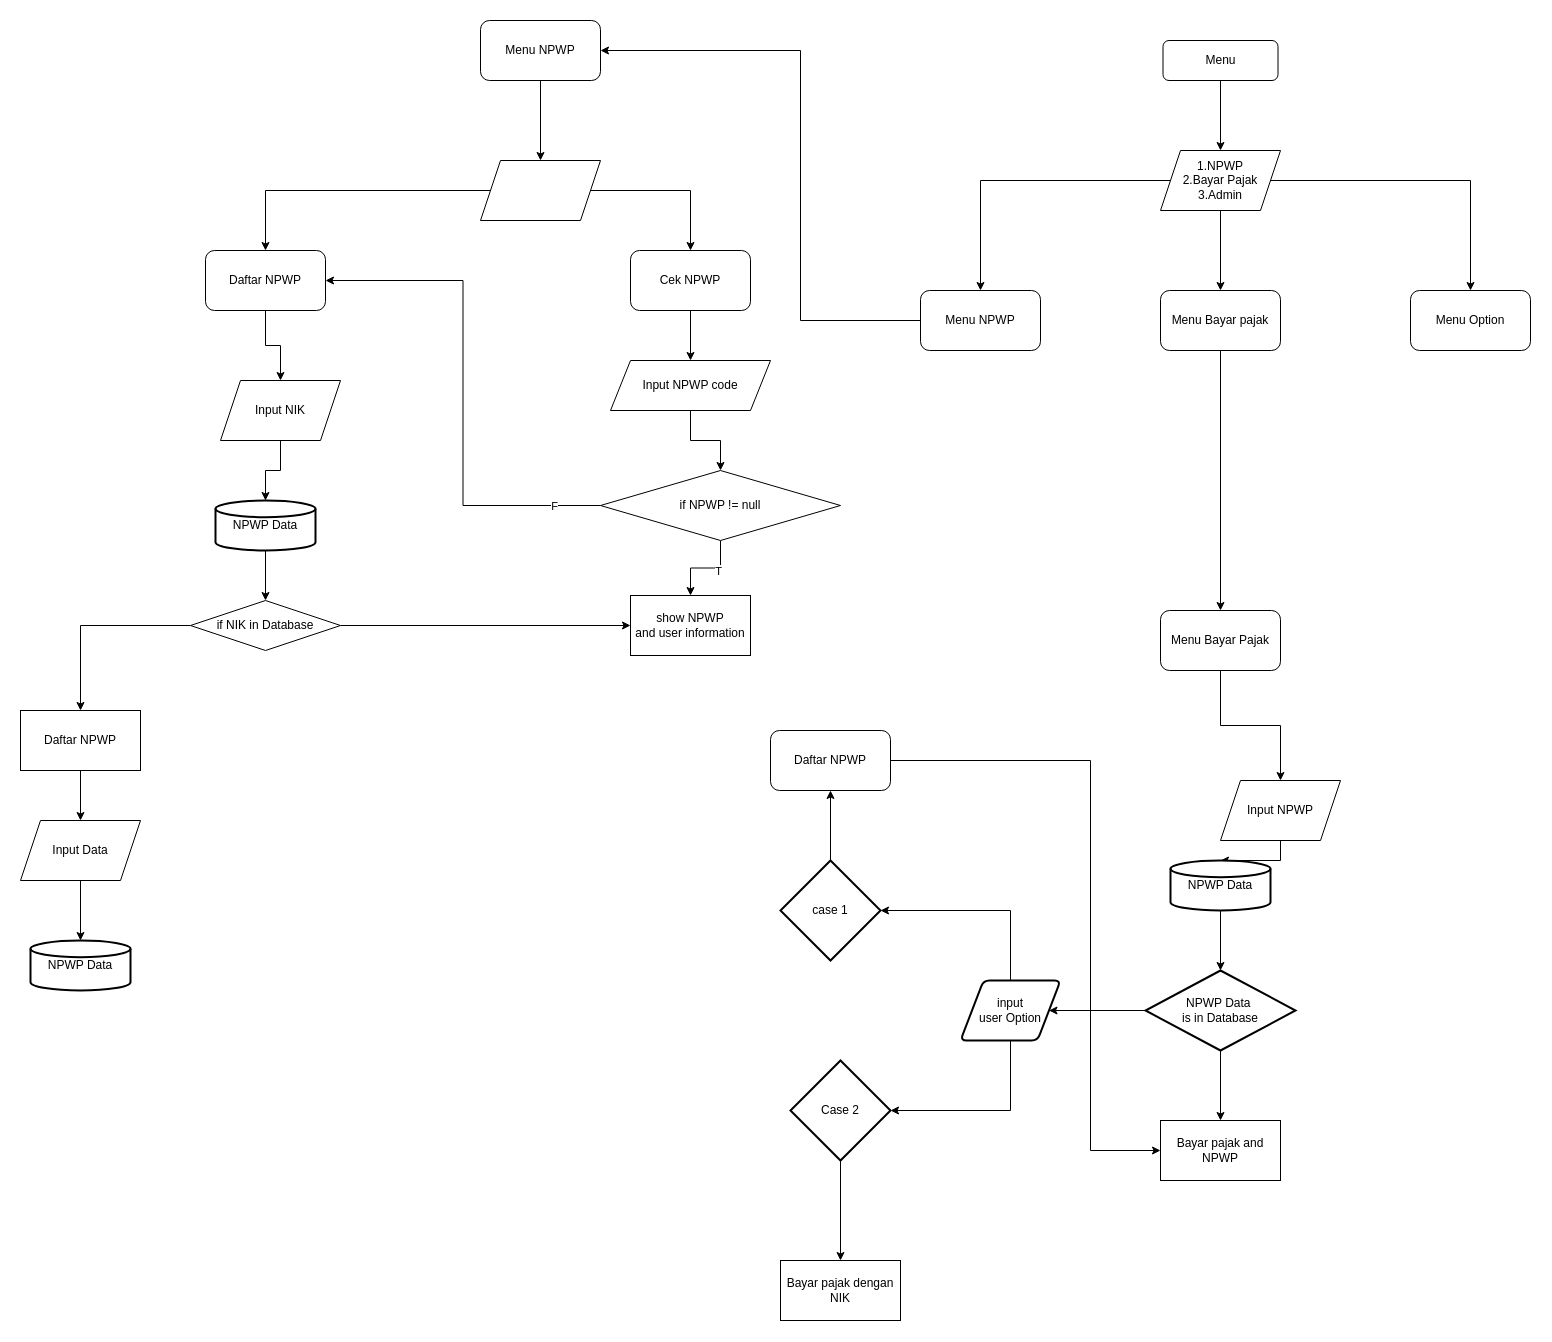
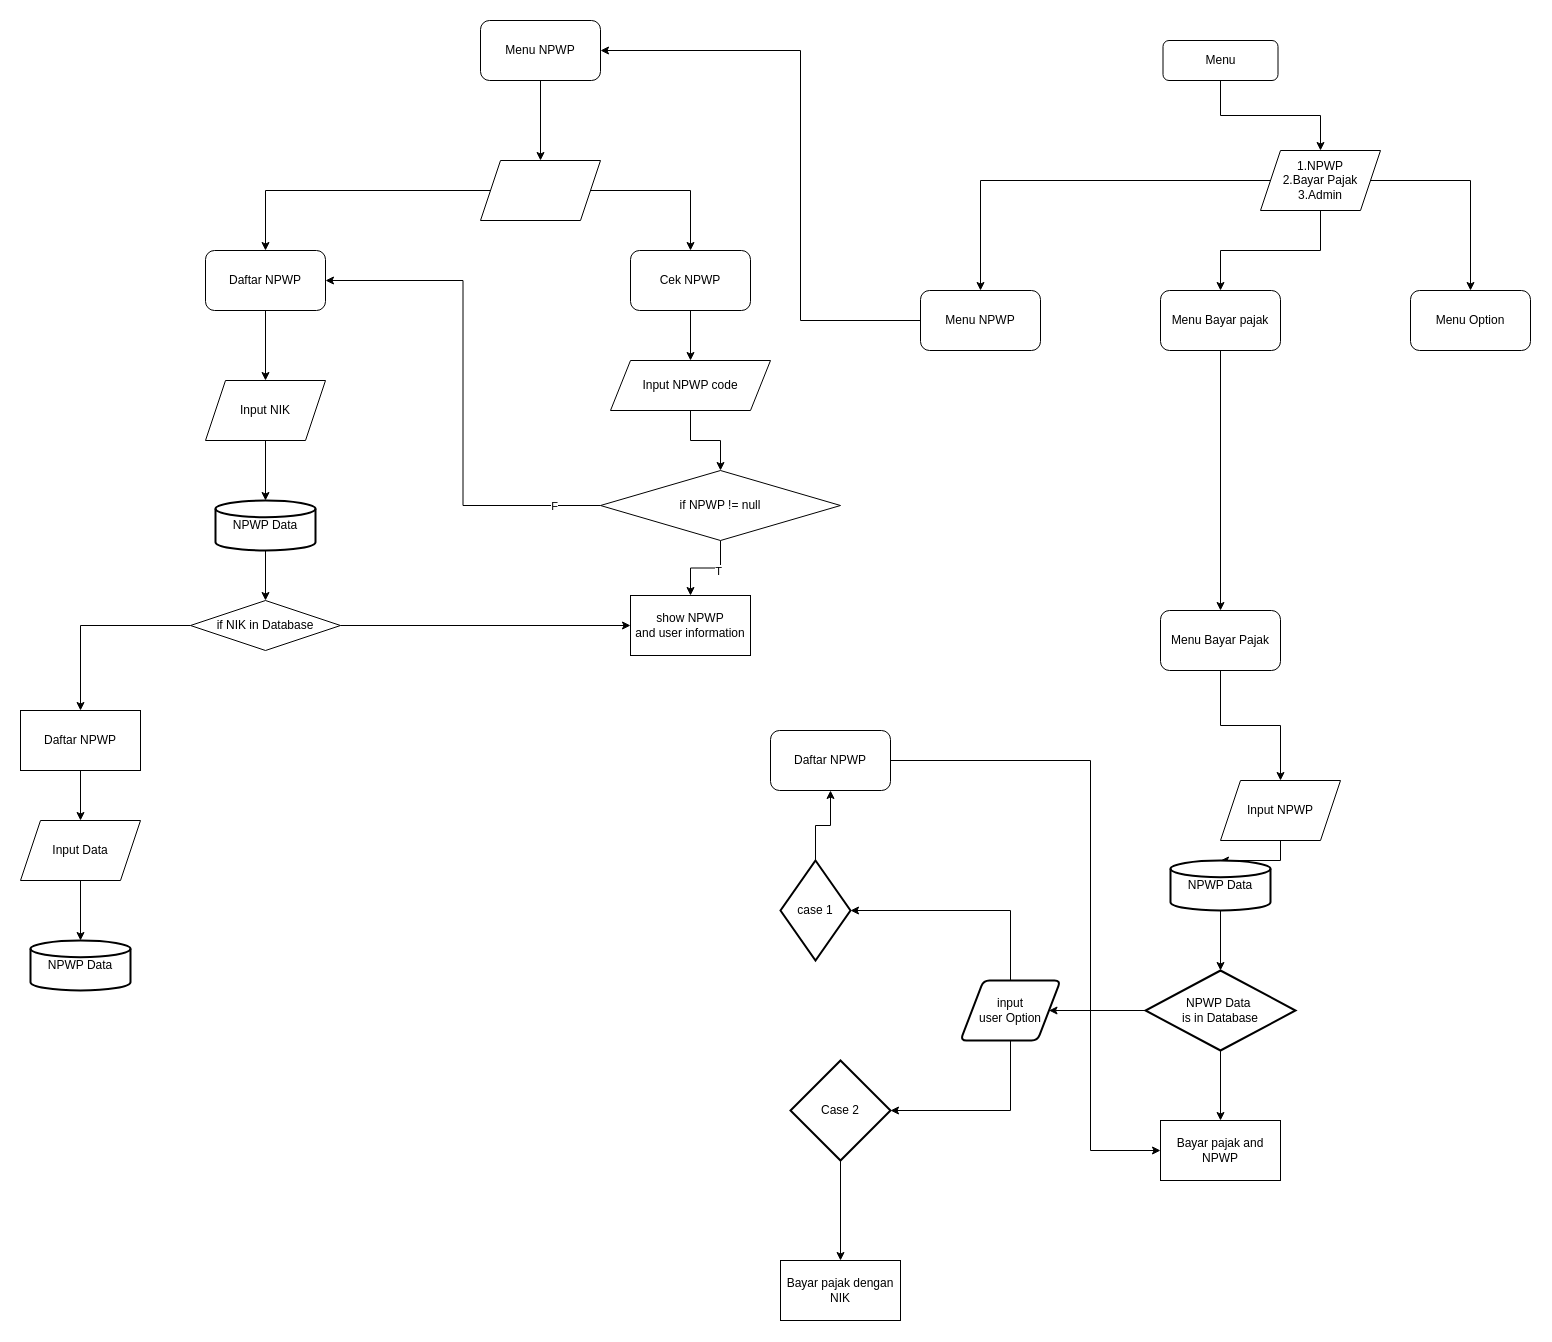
  <mxCell id="0" />
  <mxCell id="1" parent="0" />
  <mxCell id="2" value="" style="edgeStyle=orthogonalEdgeStyle;rounded=0;orthogonalLoop=1;jettySize=auto;html=1;" edge="1" parent="1" source="3" target="7"><mxGeometry relative="1" as="geometry" /></mxCell>
  <mxCell id="3" value="Menu" style="rounded=1;whiteSpace=wrap;html=1;" vertex="1" parent="1"><mxGeometry x="1162.5" y="40" width="115" height="40" as="geometry" /></mxCell>
  <mxCell id="4" value="" style="edgeStyle=orthogonalEdgeStyle;rounded=0;orthogonalLoop=1;jettySize=auto;html=1;" edge="1" parent="1" source="7" target="11"><mxGeometry relative="1" as="geometry" /></mxCell>
  <mxCell id="5" style="edgeStyle=orthogonalEdgeStyle;rounded=0;orthogonalLoop=1;jettySize=auto;html=1;entryX=0.5;entryY=0;entryDx=0;entryDy=0;" edge="1" parent="1" source="7" target="9"><mxGeometry relative="1" as="geometry" /></mxCell>
  <mxCell id="6" style="edgeStyle=orthogonalEdgeStyle;rounded=0;orthogonalLoop=1;jettySize=auto;html=1;entryX=0.5;entryY=0;entryDx=0;entryDy=0;" edge="1" parent="1" source="7" target="12"><mxGeometry relative="1" as="geometry" /></mxCell>
- <mxCell id="7" value="1.NPWP&lt;div&gt;2.Bayar Pajak&lt;/div&gt;&lt;div&gt;3.Admin&lt;/div&gt;" style="shape=parallelogram;perimeter=parallelogramPerimeter;whiteSpace=wrap;html=1;fixedSize=1;" vertex="1" parent="1"><mxGeometry x="1160" y="150" width="120" height="60" as="geometry" /></mxCell>
+ <mxCell id="7" value="1.NPWP&lt;div&gt;2.Bayar Pajak&lt;/div&gt;&lt;div&gt;3.Admin&lt;/div&gt;" style="shape=parallelogram;perimeter=parallelogramPerimeter;whiteSpace=wrap;html=1;fixedSize=1;" vertex="1" parent="1"><mxGeometry x="1260" y="150" width="120" height="60" as="geometry" /></mxCell>
  <mxCell id="8" style="edgeStyle=orthogonalEdgeStyle;rounded=0;orthogonalLoop=1;jettySize=auto;html=1;entryX=1;entryY=0.5;entryDx=0;entryDy=0;" edge="1" parent="1" source="9" target="14"><mxGeometry relative="1" as="geometry"><Array as="points"><mxPoint x="800" y="320" /><mxPoint x="800" y="50" /></Array></mxGeometry></mxCell>
  <mxCell id="9" value="Menu NPWP" style="rounded=1;whiteSpace=wrap;html=1;" vertex="1" parent="1"><mxGeometry x="920" y="290" width="120" height="60" as="geometry" /></mxCell>
  <mxCell id="10" style="edgeStyle=orthogonalEdgeStyle;rounded=0;orthogonalLoop=1;jettySize=auto;html=1;entryX=0.5;entryY=0;entryDx=0;entryDy=0;" edge="1" parent="1" source="11" target="43"><mxGeometry relative="1" as="geometry" /></mxCell>
  <mxCell id="11" value="Menu Bayar pajak" style="rounded=1;whiteSpace=wrap;html=1;" vertex="1" parent="1"><mxGeometry x="1160" y="290" width="120" height="60" as="geometry" /></mxCell>
  <mxCell id="12" value="Menu Option" style="rounded=1;whiteSpace=wrap;html=1;" vertex="1" parent="1"><mxGeometry x="1410" y="290" width="120" height="60" as="geometry" /></mxCell>
  <mxCell id="13" value="" style="edgeStyle=orthogonalEdgeStyle;rounded=0;orthogonalLoop=1;jettySize=auto;html=1;" edge="1" parent="1" source="14" target="16"><mxGeometry relative="1" as="geometry" /></mxCell>
  <mxCell id="14" value="Menu NPWP" style="rounded=1;whiteSpace=wrap;html=1;" vertex="1" parent="1"><mxGeometry x="480" y="20" width="120" height="60" as="geometry" /></mxCell>
  <mxCell id="15" style="edgeStyle=orthogonalEdgeStyle;rounded=0;orthogonalLoop=1;jettySize=auto;html=1;entryX=0.5;entryY=0;entryDx=0;entryDy=0;" edge="1" parent="1" source="16" target="18"><mxGeometry relative="1" as="geometry" /></mxCell>
  <mxCell id="16" value="" style="shape=parallelogram;perimeter=parallelogramPerimeter;whiteSpace=wrap;html=1;fixedSize=1;" vertex="1" parent="1"><mxGeometry x="480" y="160" width="120" height="60" as="geometry" /></mxCell>
  <mxCell id="17" value="" style="edgeStyle=orthogonalEdgeStyle;rounded=0;orthogonalLoop=1;jettySize=auto;html=1;" edge="1" parent="1" source="18" target="31"><mxGeometry relative="1" as="geometry" /></mxCell>
  <mxCell id="18" value="Daftar NPWP" style="rounded=1;whiteSpace=wrap;html=1;" vertex="1" parent="1"><mxGeometry x="205" y="250" width="120" height="60" as="geometry" /></mxCell>
  <mxCell id="19" value="" style="edgeStyle=orthogonalEdgeStyle;rounded=0;orthogonalLoop=1;jettySize=auto;html=1;" edge="1" parent="1" source="20" target="23"><mxGeometry relative="1" as="geometry" /></mxCell>
  <mxCell id="20" value="Cek NPWP" style="rounded=1;whiteSpace=wrap;html=1;" vertex="1" parent="1"><mxGeometry x="630" y="250" width="120" height="60" as="geometry" /></mxCell>
  <mxCell id="21" style="edgeStyle=orthogonalEdgeStyle;rounded=0;orthogonalLoop=1;jettySize=auto;html=1;entryX=0.5;entryY=0;entryDx=0;entryDy=0;" edge="1" parent="1" source="16" target="20"><mxGeometry relative="1" as="geometry" /></mxCell>
  <mxCell id="22" value="" style="edgeStyle=orthogonalEdgeStyle;rounded=0;orthogonalLoop=1;jettySize=auto;html=1;" edge="1" parent="1" source="23" target="28"><mxGeometry relative="1" as="geometry" /></mxCell>
  <mxCell id="23" value="Input NPWP code" style="shape=parallelogram;perimeter=parallelogramPerimeter;whiteSpace=wrap;html=1;fixedSize=1;" vertex="1" parent="1"><mxGeometry x="610" y="360" width="160" height="50" as="geometry" /></mxCell>
  <mxCell id="24" value="" style="edgeStyle=orthogonalEdgeStyle;rounded=0;orthogonalLoop=1;jettySize=auto;html=1;" edge="1" parent="1" source="28" target="29"><mxGeometry relative="1" as="geometry" /></mxCell>
  <mxCell id="25" value="T" style="edgeLabel;html=1;align=center;verticalAlign=middle;resizable=0;points=[];" vertex="1" connectable="0" parent="24"><mxGeometry x="-0.303" y="3" relative="1" as="geometry"><mxPoint as="offset" /></mxGeometry></mxCell>
  <mxCell id="26" style="edgeStyle=orthogonalEdgeStyle;rounded=0;orthogonalLoop=1;jettySize=auto;html=1;entryX=1;entryY=0.5;entryDx=0;entryDy=0;" edge="1" parent="1" source="28" target="18"><mxGeometry relative="1" as="geometry" /></mxCell>
  <mxCell id="27" value="F" style="edgeLabel;html=1;align=center;verticalAlign=middle;resizable=0;points=[];" vertex="1" connectable="0" parent="26"><mxGeometry x="-0.812" relative="1" as="geometry"><mxPoint as="offset" /></mxGeometry></mxCell>
  <mxCell id="28" value="if NPWP != null" style="rhombus;whiteSpace=wrap;html=1;" vertex="1" parent="1"><mxGeometry x="600" y="470" width="240" height="70" as="geometry" /></mxCell>
  <mxCell id="29" value="show NPWP&lt;div&gt;and user information&lt;/div&gt;" style="rounded=0;whiteSpace=wrap;html=1;" vertex="1" parent="1"><mxGeometry x="630" y="595" width="120" height="60" as="geometry" /></mxCell>
  <mxCell id="30" value="" style="edgeStyle=orthogonalEdgeStyle;rounded=0;orthogonalLoop=1;jettySize=auto;html=1;" edge="1" parent="1" source="31" target="36"><mxGeometry relative="1" as="geometry" /></mxCell>
- <mxCell id="31" value="Input NIK" style="shape=parallelogram;perimeter=parallelogramPerimeter;whiteSpace=wrap;html=1;fixedSize=1;" vertex="1" parent="1"><mxGeometry x="220" y="380" width="120" height="60" as="geometry" /></mxCell>
+ <mxCell id="31" value="Input NIK" style="shape=parallelogram;perimeter=parallelogramPerimeter;whiteSpace=wrap;html=1;fixedSize=1;" vertex="1" parent="1"><mxGeometry x="205" y="380" width="120" height="60" as="geometry" /></mxCell>
  <mxCell id="32" style="edgeStyle=orthogonalEdgeStyle;rounded=0;orthogonalLoop=1;jettySize=auto;html=1;entryX=0.5;entryY=0;entryDx=0;entryDy=0;" edge="1" parent="1" source="34" target="38"><mxGeometry relative="1" as="geometry" /></mxCell>
  <mxCell id="33" style="edgeStyle=orthogonalEdgeStyle;rounded=0;orthogonalLoop=1;jettySize=auto;html=1;entryX=0;entryY=0.5;entryDx=0;entryDy=0;" edge="1" parent="1" source="34" target="29"><mxGeometry relative="1" as="geometry" /></mxCell>
  <mxCell id="34" value="if NIK in Database" style="rhombus;whiteSpace=wrap;html=1;" vertex="1" parent="1"><mxGeometry x="190" y="600" width="150" height="50" as="geometry" /></mxCell>
  <mxCell id="35" value="" style="edgeStyle=orthogonalEdgeStyle;rounded=0;orthogonalLoop=1;jettySize=auto;html=1;" edge="1" parent="1" source="36" target="34"><mxGeometry relative="1" as="geometry" /></mxCell>
  <mxCell id="36" value="NPWP Data" style="strokeWidth=2;html=1;shape=mxgraph.flowchart.database;whiteSpace=wrap;" vertex="1" parent="1"><mxGeometry x="215" y="500" width="100" height="50" as="geometry" /></mxCell>
  <mxCell id="37" value="" style="edgeStyle=orthogonalEdgeStyle;rounded=0;orthogonalLoop=1;jettySize=auto;html=1;" edge="1" parent="1" source="38" target="40"><mxGeometry relative="1" as="geometry" /></mxCell>
  <mxCell id="38" value="Daftar NPWP" style="rounded=0;whiteSpace=wrap;html=1;" vertex="1" parent="1"><mxGeometry x="20" y="710" width="120" height="60" as="geometry" /></mxCell>
  <mxCell id="39" value="" style="edgeStyle=orthogonalEdgeStyle;rounded=0;orthogonalLoop=1;jettySize=auto;html=1;" edge="1" parent="1" source="40" target="41"><mxGeometry relative="1" as="geometry" /></mxCell>
  <mxCell id="40" value="Input Data" style="shape=parallelogram;perimeter=parallelogramPerimeter;whiteSpace=wrap;html=1;fixedSize=1;" vertex="1" parent="1"><mxGeometry x="20" y="820" width="120" height="60" as="geometry" /></mxCell>
  <mxCell id="41" value="NPWP Data" style="strokeWidth=2;html=1;shape=mxgraph.flowchart.database;whiteSpace=wrap;" vertex="1" parent="1"><mxGeometry x="30" y="940" width="100" height="50" as="geometry" /></mxCell>
  <mxCell id="42" value="" style="edgeStyle=orthogonalEdgeStyle;rounded=0;orthogonalLoop=1;jettySize=auto;html=1;" edge="1" parent="1" source="43" target="45"><mxGeometry relative="1" as="geometry" /></mxCell>
  <mxCell id="43" value="Menu Bayar Pajak" style="rounded=1;whiteSpace=wrap;html=1;" vertex="1" parent="1"><mxGeometry x="1160" y="610" width="120" height="60" as="geometry" /></mxCell>
  <mxCell id="44" value="" style="edgeStyle=orthogonalEdgeStyle;rounded=0;orthogonalLoop=1;jettySize=auto;html=1;" edge="1" parent="1" source="45" target="47"><mxGeometry relative="1" as="geometry" /></mxCell>
  <mxCell id="45" value="Input NPWP" style="shape=parallelogram;perimeter=parallelogramPerimeter;whiteSpace=wrap;html=1;fixedSize=1;" vertex="1" parent="1"><mxGeometry x="1220" y="780" width="120" height="60" as="geometry" /></mxCell>
  <mxCell id="46" value="" style="edgeStyle=orthogonalEdgeStyle;rounded=0;orthogonalLoop=1;jettySize=auto;html=1;" edge="1" parent="1" source="47" target="50"><mxGeometry relative="1" as="geometry" /></mxCell>
  <mxCell id="47" value="NPWP Data" style="strokeWidth=2;html=1;shape=mxgraph.flowchart.database;whiteSpace=wrap;" vertex="1" parent="1"><mxGeometry x="1170" y="860" width="100" height="50" as="geometry" /></mxCell>
  <mxCell id="48" style="edgeStyle=orthogonalEdgeStyle;rounded=0;orthogonalLoop=1;jettySize=auto;html=1;entryX=1;entryY=0.5;entryDx=0;entryDy=0;" edge="1" parent="1" source="50" target="52"><mxGeometry relative="1" as="geometry" /></mxCell>
  <mxCell id="49" value="" style="edgeStyle=orthogonalEdgeStyle;rounded=0;orthogonalLoop=1;jettySize=auto;html=1;" edge="1" parent="1" source="50" target="61"><mxGeometry relative="1" as="geometry" /></mxCell>
  <mxCell id="50" value="NPWP Data&amp;nbsp;&lt;div&gt;is in Database&lt;/div&gt;" style="strokeWidth=2;html=1;shape=mxgraph.flowchart.decision;whiteSpace=wrap;" vertex="1" parent="1"><mxGeometry x="1145" y="970" width="150" height="80" as="geometry" /></mxCell>
  <mxCell id="51" value="" style="edgeStyle=orthogonalEdgeStyle;rounded=0;orthogonalLoop=1;jettySize=auto;html=1;" edge="1" parent="1" source="52" target="54"><mxGeometry relative="1" as="geometry"><Array as="points"><mxPoint x="1010" y="910" /></Array></mxGeometry></mxCell>
  <mxCell id="52" value="input&lt;div&gt;user Option&lt;/div&gt;" style="shape=parallelogram;html=1;strokeWidth=2;perimeter=parallelogramPerimeter;whiteSpace=wrap;rounded=1;arcSize=12;size=0.23;" vertex="1" parent="1"><mxGeometry x="960" y="980" width="100" height="60" as="geometry" /></mxCell>
  <mxCell id="53" value="" style="edgeStyle=orthogonalEdgeStyle;rounded=0;orthogonalLoop=1;jettySize=auto;html=1;" edge="1" parent="1" source="54" target="60"><mxGeometry relative="1" as="geometry" /></mxCell>
- <mxCell id="54" value="case 1" style="strokeWidth=2;html=1;shape=mxgraph.flowchart.decision;whiteSpace=wrap;" vertex="1" parent="1"><mxGeometry x="780" y="860" width="100" height="100" as="geometry" /></mxCell>
+ <mxCell id="54" value="case 1" style="strokeWidth=2;html=1;shape=mxgraph.flowchart.decision;whiteSpace=wrap;" vertex="1" parent="1"><mxGeometry x="780" y="860" width="70" height="100" as="geometry" /></mxCell>
  <mxCell id="55" value="" style="edgeStyle=orthogonalEdgeStyle;rounded=0;orthogonalLoop=1;jettySize=auto;html=1;" edge="1" parent="1" source="56" target="58"><mxGeometry relative="1" as="geometry" /></mxCell>
  <mxCell id="56" value="Case 2" style="strokeWidth=2;html=1;shape=mxgraph.flowchart.decision;whiteSpace=wrap;" vertex="1" parent="1"><mxGeometry x="790" y="1060" width="100" height="100" as="geometry" /></mxCell>
  <mxCell id="57" style="edgeStyle=orthogonalEdgeStyle;rounded=0;orthogonalLoop=1;jettySize=auto;html=1;entryX=1;entryY=0.5;entryDx=0;entryDy=0;entryPerimeter=0;" edge="1" parent="1" source="52" target="56"><mxGeometry relative="1" as="geometry"><Array as="points"><mxPoint x="1010" y="1110" /></Array></mxGeometry></mxCell>
  <mxCell id="58" value="Bayar pajak dengan NIK" style="rounded=0;whiteSpace=wrap;html=1;" vertex="1" parent="1"><mxGeometry x="780" y="1260" width="120" height="60" as="geometry" /></mxCell>
  <mxCell id="59" style="edgeStyle=orthogonalEdgeStyle;rounded=0;orthogonalLoop=1;jettySize=auto;html=1;entryX=0;entryY=0.5;entryDx=0;entryDy=0;" edge="1" parent="1" source="60" target="61"><mxGeometry relative="1" as="geometry"><mxPoint x="1100" y="1150" as="targetPoint" /><Array as="points"><mxPoint x="1090" y="760" /><mxPoint x="1090" y="1150" /></Array></mxGeometry></mxCell>
  <mxCell id="60" value="Daftar NPWP" style="rounded=1;whiteSpace=wrap;html=1;" vertex="1" parent="1"><mxGeometry x="770" y="730" width="120" height="60" as="geometry" /></mxCell>
  <mxCell id="61" value="Bayar pajak and NPWP" style="rounded=0;whiteSpace=wrap;html=1;" vertex="1" parent="1"><mxGeometry x="1160" y="1120" width="120" height="60" as="geometry" /></mxCell>
